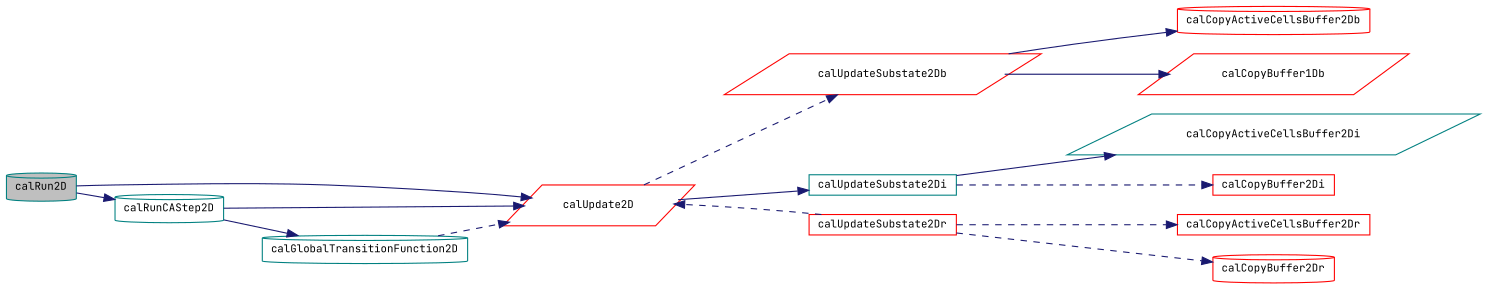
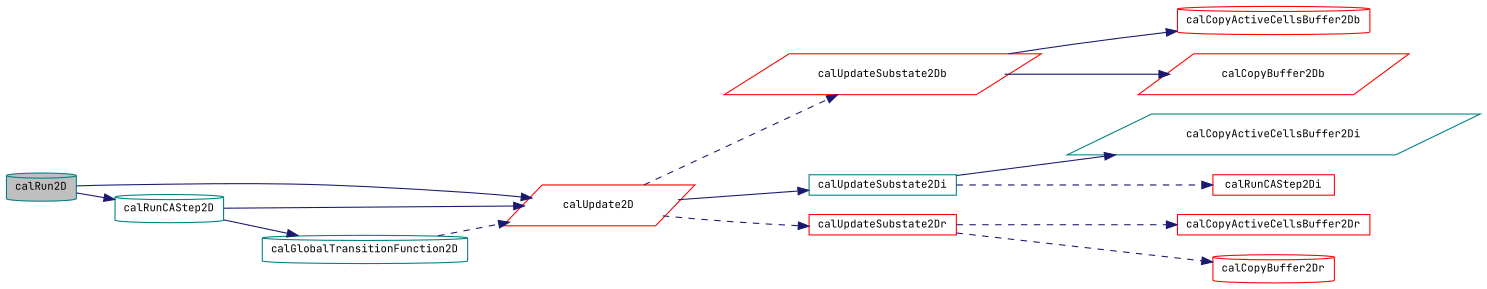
  digraph {
    fontname="JetBrains Mono"
    rankdir=LR
    node [color=red fillcolor=white fontname="JetBrains Mono" fontsize=10 shape=cylinder style=filled]
    edge [color=midnightblue fontname="JetBrains Mono" fontsize=10 labelfontname=Helvetica labelfontsize=10 style=solid]
    n1 [color=teal fillcolor=grey75 fontcolor=black height=0.2 label=calRun2D width=0.4]
    n2 [height=0.2 label=calUpdate2D shape=parallelogram width=0.4]
    n3 [color=teal height=0.2 label=calRunCAStep2D width=0.4]
    n4 [height=0.2 label=calUpdateSubstate2Db shape=parallelogram width=0.4]
    n5 [color=teal height=0.2 label=calUpdateSubstate2Di shape=box width=0.4]
    n6 [height=0.2 label=calUpdateSubstate2Dr shape=box width=0.4]
    n7 [color=teal height=0.2 label=calGlobalTransitionFunction2D width=0.4]
    n8 [height=0.2 label=calCopyActiveCellsBuffer2Db width=0.4]
-   n9 [height=0.2 label=calCopyBuffer1Db shape=parallelogram width=0.4]
+   n9 [height=0.2 label=calCopyBuffer2Db shape=parallelogram width=0.4]
    n10 [color=teal height=0.2 label=calCopyActiveCellsBuffer2Di shape=parallelogram width=0.4]
-   n11 [height=0.2 label=calCopyBuffer2Di shape=box width=0.4]
+   n11 [height=0.2 label=calRunCAStep2Di shape=box width=0.4]
    n12 [height=0.2 label=calCopyActiveCellsBuffer2Dr shape=box width=0.4]
    n13 [height=0.2 label=calCopyBuffer2Dr width=0.4]
    n1 -> n2
    n1 -> n3
    n2 -> n4 [style=dashed]
    n2 -> n5
-   n6 -> n2 [style=dashed]
+   n2 -> n6 [style=dashed]
    n3 -> n2
    n3 -> n7
    n4 -> n8
    n4 -> n9
    n5 -> n10
    n5 -> n11 [style=dashed]
    n6 -> n12 [style=dashed]
    n6 -> n13 [style=dashed]
    n7 -> n2 [style=dashed]
  }
